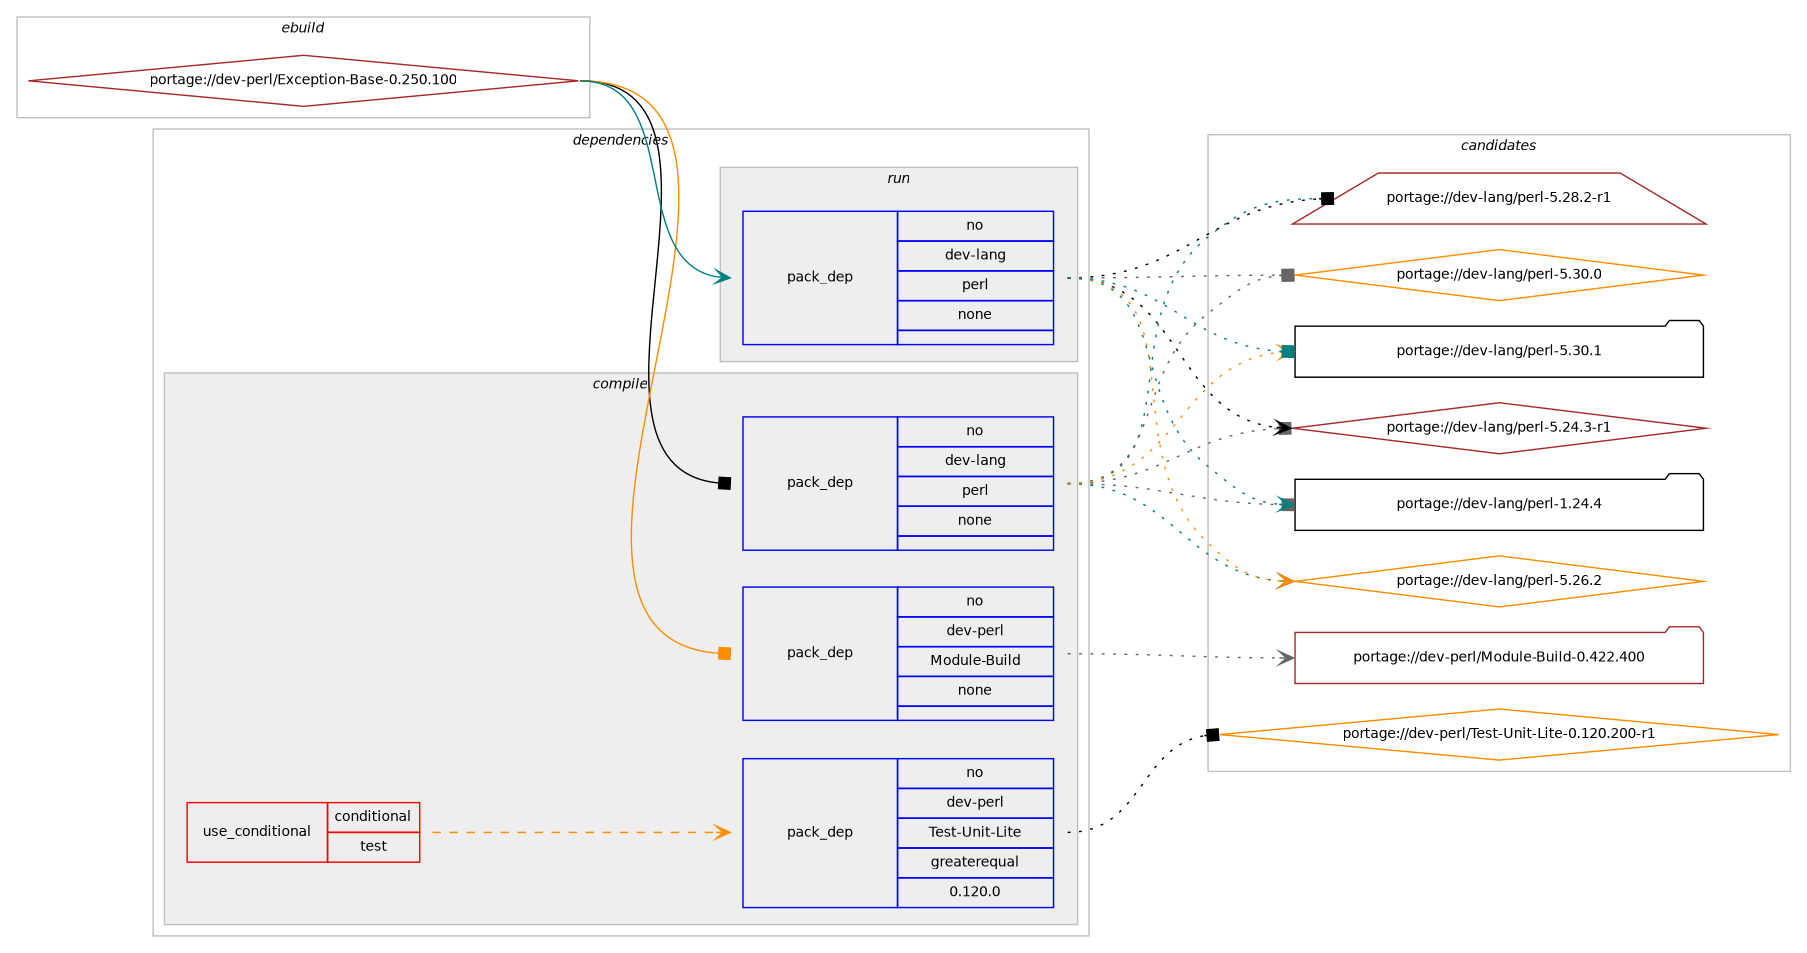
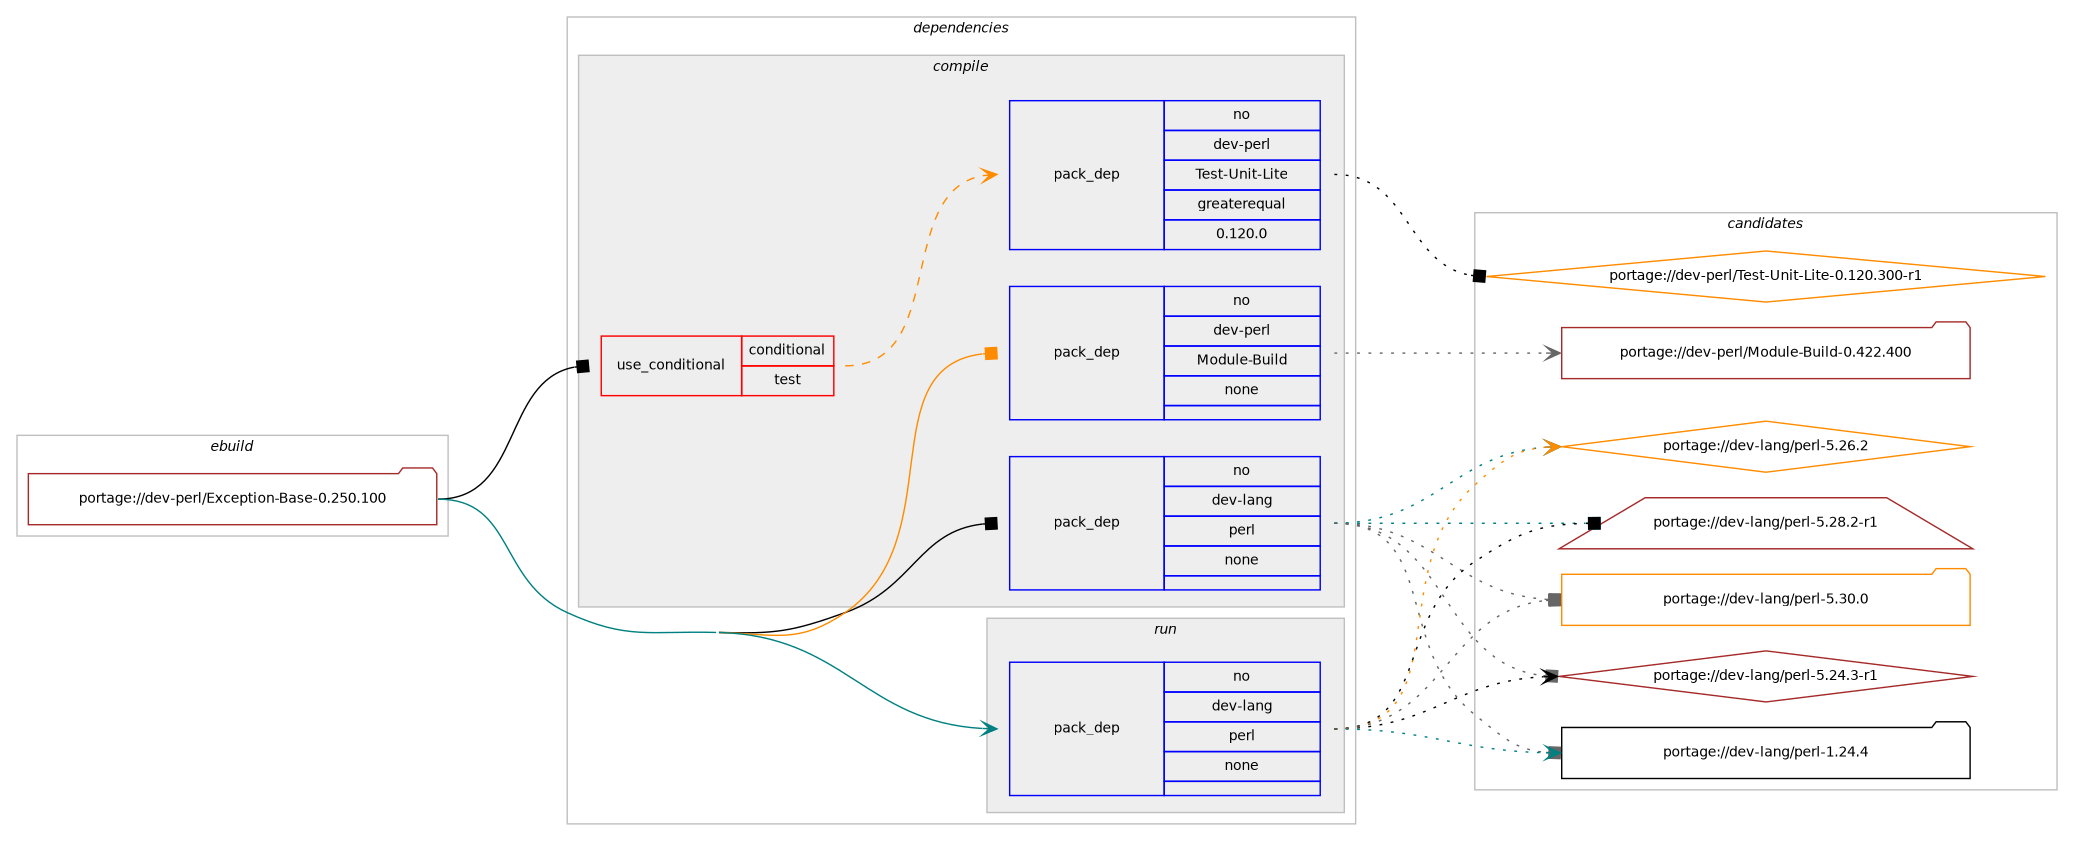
  digraph {
    compound=true
    concentrate=true
    fontname=Helvetica
    fontsize=10
    newrank=true
    rankdir=LR
    ranksep=1.5
    node [color=brown fontname=Helvetica fontsize=10 shape=diamond]
    edge [arrowhead=box color=black headport=w style=dotted tailport=e weight=100]
-   n1 [label="portage://dev-perl/Exception-Base-0.250.100" width=4]
+   n1 [label="portage://dev-perl/Exception-Base-0.250.100" shape=folder width=4]
    n2 [color=blue label=<<TABLE BORDER="0" CELLBORDER="1" CELLSPACING="0" CELLPADDING="4" WIDTH="220"><TR><TD ROWSPAN="6" CELLPADDING="30">pack_dep</TD></TR><TR><TD WIDTH="110">no</TD></TR><TR><TD>dev-perl</TD></TR><TR><TD>Test-Unit-Lite</TD></TR><TR><TD>greaterequal</TD></TR><TR><TD>0.120.0</TD></TR></TABLE>> shape=none]
    n3 [color=red label=<<TABLE BORDER="0" CELLBORDER="1" CELLSPACING="0" CELLPADDING="4"><TR><TD ROWSPAN="3" CELLPADDING="10">use_conditional</TD></TR><TR><TD>conditional</TD></TR><TR><TD>test</TD></TR></TABLE>> shape=none]
    n4 [color=blue label=<<TABLE BORDER="0" CELLBORDER="1" CELLSPACING="0" CELLPADDING="4" WIDTH="220"><TR><TD ROWSPAN="6" CELLPADDING="30">pack_dep</TD></TR><TR><TD WIDTH="110">no</TD></TR><TR><TD>dev-lang</TD></TR><TR><TD>perl</TD></TR><TR><TD>none</TD></TR><TR><TD></TD></TR></TABLE>> shape=none]
    n5 [color=blue label=<<TABLE BORDER="0" CELLBORDER="1" CELLSPACING="0" CELLPADDING="4" WIDTH="220"><TR><TD ROWSPAN="6" CELLPADDING="30">pack_dep</TD></TR><TR><TD WIDTH="110">no</TD></TR><TR><TD>dev-perl</TD></TR><TR><TD>Module-Build</TD></TR><TR><TD>none</TD></TR><TR><TD></TD></TR></TABLE>> shape=none]
    n6 [color=blue label=<<TABLE BORDER="0" CELLBORDER="1" CELLSPACING="0" CELLPADDING="4" WIDTH="220"><TR><TD ROWSPAN="6" CELLPADDING="30">pack_dep</TD></TR><TR><TD WIDTH="110">no</TD></TR><TR><TD>dev-lang</TD></TR><TR><TD>perl</TD></TR><TR><TD>none</TD></TR><TR><TD></TD></TR></TABLE>> shape=none]
-   n7 [color=darkorange label="portage://dev-perl/Test-Unit-Lite-0.120.200-r1" width=4]
+   n7 [color=darkorange label="portage://dev-perl/Test-Unit-Lite-0.120.300-r1" width=4]
    n8 [label="portage://dev-lang/perl-5.24.3-r1" width=4]
    n9 [color=black label="portage://dev-lang/perl-1.24.4" shape=folder width=4]
    n10 [color=darkorange label="portage://dev-lang/perl-5.26.2" width=4]
    n11 [label="portage://dev-lang/perl-5.28.2-r1" shape=trapezium width=4]
-   n12 [color=darkorange label="portage://dev-lang/perl-5.30.0" width=4]
-   n13 [color=black label="portage://dev-lang/perl-5.30.1" shape=folder width=4]
+   n12 [color=darkorange label="portage://dev-lang/perl-5.30.0" shape=folder width=4]
    n14 [label="portage://dev-perl/Module-Build-0.422.400" shape=folder width=4]
    subgraph cluster_1 {
      color=gray
      label=<<i>ebuild</i>>
      rank=same
      n1
    }
    subgraph cluster_2 {
      color=gray
      label=<<i>dependencies</i>>
      subgraph cluster_3 {
        color=gray
        fillcolor="#eeeeee"
        label=<<i>compile</i>>
        style=filled
        subgraph sub_4 {
          color=gray
          fillcolor="#eeeeee"
          label=<<i>compile</i>>
          style=filled
          n3
          subgraph sub_5 {
            color=gray
            fillcolor="#eeeeee"
            label=<<i>compile</i>>
            style=filled
            n2
          }
        }
        subgraph sub_6 {
          color=gray
          fillcolor="#eeeeee"
          label=<<i>compile</i>>
          style=filled
          n4
        }
        subgraph sub_7 {
          color=gray
          fillcolor="#eeeeee"
          label=<<i>compile</i>>
          style=filled
          n5
        }
      }
      subgraph cluster_8 {
        color=gray
        fillcolor="#eeeeee"
        label=<<i>compile and run</i>>
        style=filled
      }
      subgraph cluster_9 {
        color=gray
        fillcolor="#eeeeee"
        label=<<i>run</i>>
        style=filled
        subgraph sub_10 {
          color=gray
          fillcolor="#eeeeee"
          label=<<i>run</i>>
          style=filled
          n6
        }
      }
    }
    subgraph cluster_11 {
      color=gray
      label=<<i>candidates</i>>
      rank=same
      subgraph sub_12 {
        color=black
        label=<<i>candidates</i>>
        nodesep=1
        rank=same
        n7
      }
      subgraph sub_13 {
        color=black
        label=<<i>candidates</i>>
        nodesep=1
        rank=same
        n8
        n9
        n10
        n11
        n12
-       n13
      }
      subgraph sub_14 {
        color=black
        label=<<i>candidates</i>>
        nodesep=1
        rank=same
        n14
      }
      subgraph sub_15 {
        color=black
        label=<<i>candidates</i>>
        nodesep=1
        rank=same
        n8
        n9
        n10
        n11
        n12
-       n13
      }
    }
+   n1 -> n3 [style=solid weight=20]
    n1 -> n4 [style=solid weight=20]
    n1 -> n5 [color=darkorange style=solid weight=20]
    n1 -> n6 [arrowhead=vee color=teal style=solid weight=20]
    n2 -> n7
    n3 -> n2 [arrowhead=vee color=darkorange style=dashed weight=20]
    n4 -> n8 [color=gray40]
    n4 -> n9 [color=gray40]
    n4 -> n10 [arrowhead=vee color=teal]
    n4 -> n11 [color=teal]
    n4 -> n12 [color=gray40]
-   n4 -> n13 [arrowhead=vee color=darkorange]
    n5 -> n14 [arrowhead=vee color=gray40]
    n6 -> n8 [arrowhead=vee]
    n6 -> n9 [arrowhead=vee color=teal]
    n6 -> n10 [arrowhead=vee color=darkorange]
    n6 -> n11
    n6 -> n12 [color=gray40]
-   n6 -> n13 [color=teal]
  }
